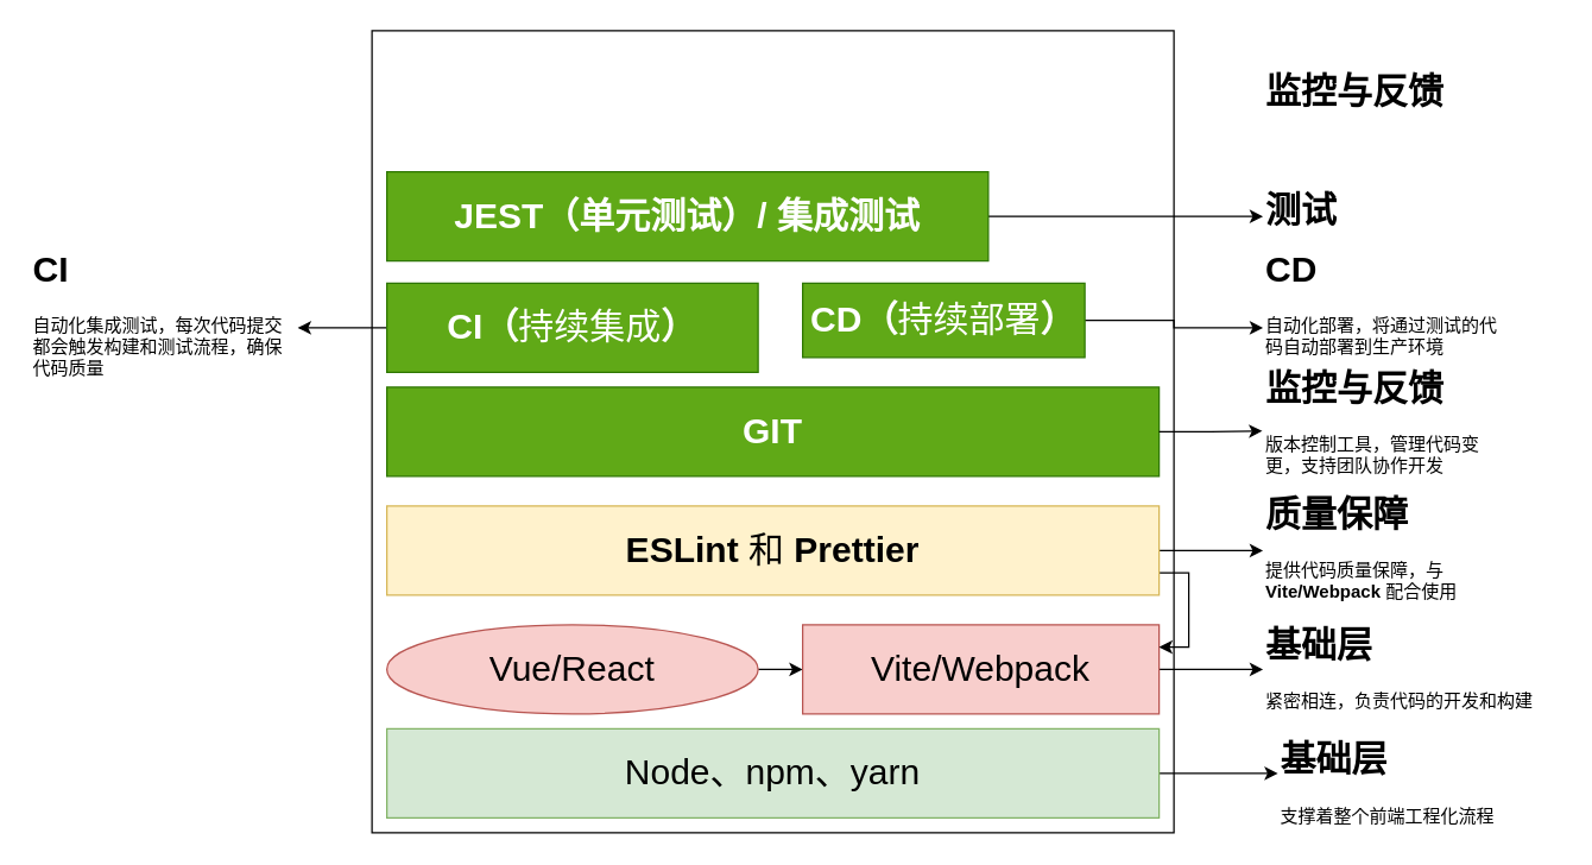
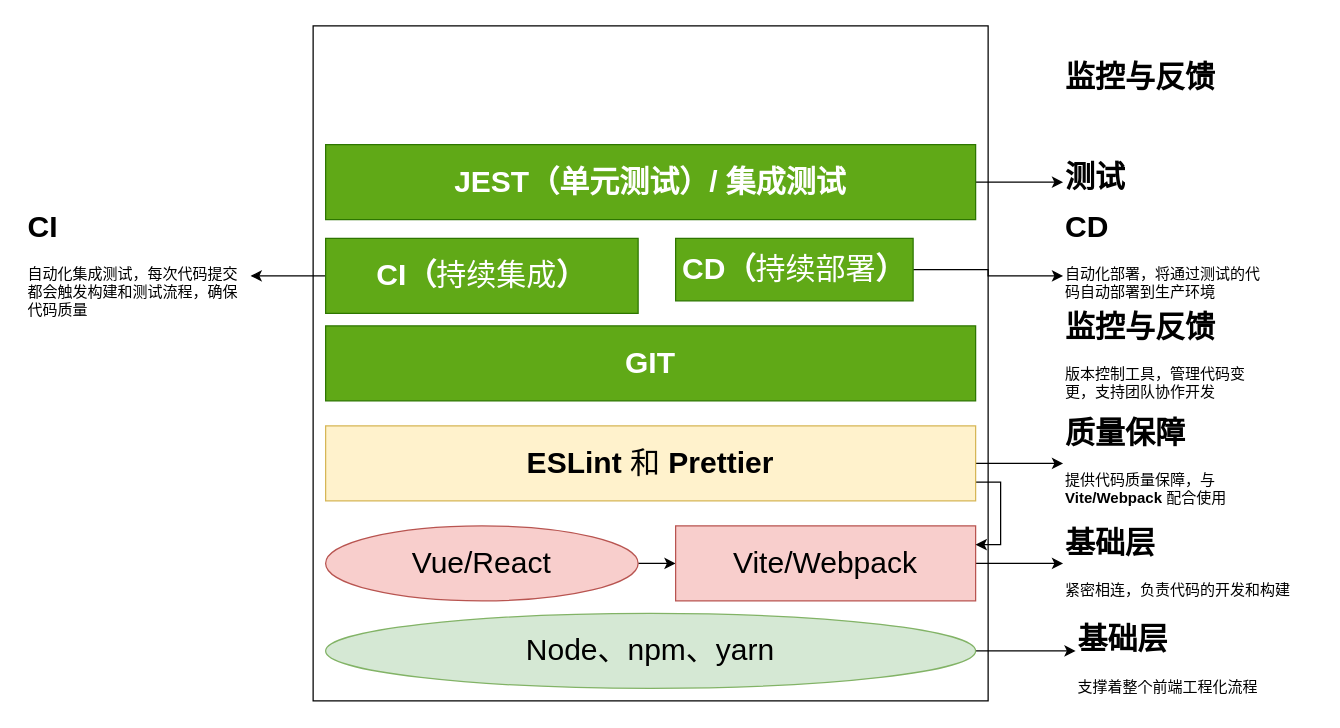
  <mxCell id="0" />
  <mxCell id="1" parent="0" />
  <mxCell id="2" value="" style="whiteSpace=wrap;html=1;aspect=fixed;" vertex="1" parent="1"><mxGeometry x="250" y="20" width="540" height="540" as="geometry" /></mxCell>
  <mxCell id="3" value="" style="edgeStyle=orthogonalEdgeStyle;rounded=0;orthogonalLoop=1;jettySize=auto;html=1;" edge="1" parent="1" source="4"><mxGeometry relative="1" as="geometry"><mxPoint x="860" y="520" as="targetPoint" /></mxGeometry></mxCell>
- <mxCell id="4" value="&lt;font style=&quot;font-size: 24px;&quot;&gt;Node、npm、yarn&lt;/font&gt;" style="rounded=0;whiteSpace=wrap;html=1;fillColor=#d5e8d4;strokeColor=#82b366;" vertex="1" parent="1"><mxGeometry x="260" y="490" width="520" height="60" as="geometry" /></mxCell>
+ <mxCell id="4" value="&lt;font style=&quot;font-size: 24px;&quot;&gt;Node、npm、yarn&lt;/font&gt;" style="ellipse;whiteSpace=wrap;html=1;fillColor=#d5e8d4;strokeColor=#82b366;" vertex="1" parent="1"><mxGeometry x="260" y="490" width="520" height="60" as="geometry" /></mxCell>
  <mxCell id="5" value="&lt;h1 style=&quot;margin-top: 0px;&quot;&gt;基础层&lt;br&gt;&lt;/h1&gt;&lt;p&gt;支撑着整个前端工程化流程&lt;br&gt;&lt;/p&gt;" style="text;html=1;whiteSpace=wrap;overflow=hidden;rounded=0;" vertex="1" parent="1"><mxGeometry x="860" y="490" width="160" height="65" as="geometry" /></mxCell>
  <mxCell id="6" style="edgeStyle=orthogonalEdgeStyle;rounded=0;orthogonalLoop=1;jettySize=auto;html=1;exitX=1;exitY=0.5;exitDx=0;exitDy=0;entryX=0;entryY=0.5;entryDx=0;entryDy=0;" edge="1" parent="1" source="7" target="9"><mxGeometry relative="1" as="geometry" /></mxCell>
  <mxCell id="7" value="&lt;font style=&quot;font-size: 24px;&quot;&gt;Vue/React&lt;/font&gt;" style="ellipse;whiteSpace=wrap;html=1;fillColor=#f8cecc;strokeColor=#b85450;" vertex="1" parent="1"><mxGeometry x="260" y="420" width="250" height="60" as="geometry" /></mxCell>
  <mxCell id="8" style="edgeStyle=orthogonalEdgeStyle;rounded=0;orthogonalLoop=1;jettySize=auto;html=1;exitX=1;exitY=0.5;exitDx=0;exitDy=0;entryX=0;entryY=0.5;entryDx=0;entryDy=0;" edge="1" parent="1" source="9" target="10"><mxGeometry relative="1" as="geometry" /></mxCell>
  <mxCell id="9" value="&lt;font style=&quot;font-size: 24px;&quot;&gt;Vite/Webpack&lt;/font&gt;" style="rounded=0;whiteSpace=wrap;html=1;fillColor=#f8cecc;strokeColor=#b85450;" vertex="1" parent="1"><mxGeometry x="540" y="420" width="240" height="60" as="geometry" /></mxCell>
  <mxCell id="10" value="&lt;h1 style=&quot;margin-top: 0px;&quot;&gt;基础层&lt;/h1&gt;&lt;p&gt;紧密相连，负责代码的开发和构建&lt;br&gt;&lt;/p&gt;" style="text;html=1;whiteSpace=wrap;overflow=hidden;rounded=0;" vertex="1" parent="1"><mxGeometry x="850" y="412.5" width="200" height="75" as="geometry" /></mxCell>
  <mxCell id="11" style="edgeStyle=orthogonalEdgeStyle;rounded=0;orthogonalLoop=1;jettySize=auto;html=1;entryX=0;entryY=0.5;entryDx=0;entryDy=0;" edge="1" parent="1" source="13" target="14"><mxGeometry relative="1" as="geometry"><mxPoint x="830" y="370" as="targetPoint" /></mxGeometry></mxCell>
  <mxCell id="12" style="edgeStyle=orthogonalEdgeStyle;rounded=0;orthogonalLoop=1;jettySize=auto;html=1;exitX=1;exitY=0.75;exitDx=0;exitDy=0;entryX=1;entryY=0.25;entryDx=0;entryDy=0;" edge="1" parent="1" source="13" target="9"><mxGeometry relative="1" as="geometry" /></mxCell>
  <mxCell id="13" value="&lt;font style=&quot;font-size: 24px;&quot;&gt;&lt;strong&gt;ESLint&lt;/strong&gt; 和 &lt;strong&gt;Prettier&lt;/strong&gt;&lt;/font&gt;" style="rounded=0;whiteSpace=wrap;html=1;fillColor=#fff2cc;strokeColor=#d6b656;" vertex="1" parent="1"><mxGeometry x="260" y="340" width="520" height="60" as="geometry" /></mxCell>
  <mxCell id="14" value="&lt;h1 style=&quot;margin-top: 0px;&quot;&gt;质量保障&lt;/h1&gt;&lt;p&gt;提供代码质量保障，与 &lt;strong&gt;Vite/Webpack&lt;/strong&gt; 配合使用&lt;br&gt;&lt;/p&gt;" style="text;html=1;whiteSpace=wrap;overflow=hidden;rounded=0;" vertex="1" parent="1"><mxGeometry x="850" y="325" width="160" height="90" as="geometry" /></mxCell>
  <mxCell id="15" value="&lt;span style=&quot;font-size: 24px;&quot;&gt;&lt;b&gt;GIT&lt;/b&gt;&lt;/span&gt;" style="rounded=0;whiteSpace=wrap;html=1;fillColor=#60a917;strokeColor=#2D7600;fontColor=#ffffff;" vertex="1" parent="1"><mxGeometry x="260" y="260" width="520" height="60" as="geometry" /></mxCell>
  <mxCell id="16" value="&lt;h1 style=&quot;margin-top: 0px;&quot;&gt;监控与反馈&lt;/h1&gt;&lt;p&gt;版本控制工具，管理代码变更，支持团队协作开发&lt;br&gt;&lt;/p&gt;" style="text;html=1;whiteSpace=wrap;overflow=hidden;rounded=0;" vertex="1" parent="1"><mxGeometry x="850" y="240" width="160" height="80" as="geometry" /></mxCell>
- <mxCell id="17" style="edgeStyle=orthogonalEdgeStyle;rounded=0;orthogonalLoop=1;jettySize=auto;html=1;entryX=-0.003;entryY=0.619;entryDx=0;entryDy=0;entryPerimeter=0;" edge="1" parent="1" source="15" target="16"><mxGeometry relative="1" as="geometry" /></mxCell>
  <mxCell id="18" style="edgeStyle=orthogonalEdgeStyle;rounded=0;orthogonalLoop=1;jettySize=auto;html=1;entryX=1;entryY=0.5;entryDx=0;entryDy=0;" edge="1" parent="1" source="19" target="22"><mxGeometry relative="1" as="geometry"><mxPoint x="210" y="210" as="targetPoint" /></mxGeometry></mxCell>
  <mxCell id="19" value="&lt;font style=&quot;font-size: 24px;&quot;&gt;&lt;b style=&quot;&quot;&gt;CI（&lt;/b&gt;&lt;font style=&quot;&quot;&gt;持续集成&lt;/font&gt;&lt;/font&gt;&lt;b style=&quot;font-size: 24px;&quot;&gt;）&lt;/b&gt;" style="rounded=0;whiteSpace=wrap;html=1;fillColor=#60a917;strokeColor=#2D7600;fontColor=#ffffff;" vertex="1" parent="1"><mxGeometry x="260" y="190" width="250" height="60" as="geometry" /></mxCell>
  <mxCell id="20" style="edgeStyle=orthogonalEdgeStyle;rounded=0;orthogonalLoop=1;jettySize=auto;html=1;entryX=0;entryY=0.75;entryDx=0;entryDy=0;" edge="1" parent="1" source="21" target="23"><mxGeometry relative="1" as="geometry"><mxPoint x="850" y="210" as="targetPoint" /></mxGeometry></mxCell>
  <mxCell id="21" value="&lt;span style=&quot;font-size: 24px;&quot;&gt;&lt;b&gt;CD（&lt;/b&gt;&lt;/span&gt;&lt;font style=&quot;font-size: 24px;&quot;&gt;持续部署&lt;/font&gt;&lt;span style=&quot;font-size: 24px;&quot;&gt;&lt;b&gt;）&lt;/b&gt;&lt;/span&gt;" style="rounded=0;whiteSpace=wrap;html=1;fillColor=#60a917;strokeColor=#2D7600;fontColor=#ffffff;" vertex="1" parent="1"><mxGeometry x="540" y="190" width="190" height="50" as="geometry" /></mxCell>
  <mxCell id="22" value="&lt;h1 style=&quot;margin-top: 0px;&quot;&gt;CI&lt;/h1&gt;&lt;p&gt;自动化集成测试，每次代码提交都会触发构建和测试流程，确保代码质量&lt;br&gt;&lt;/p&gt;" style="text;html=1;whiteSpace=wrap;overflow=hidden;rounded=0;" vertex="1" parent="1"><mxGeometry x="20" y="160" width="180" height="120" as="geometry" /></mxCell>
  <mxCell id="23" value="&lt;h1 style=&quot;margin-top: 0px;&quot;&gt;CD&lt;/h1&gt;&lt;p&gt;自动化部署，将通过测试的代码自动部署到生产环境&lt;br&gt;&lt;/p&gt;" style="text;html=1;whiteSpace=wrap;overflow=hidden;rounded=0;" vertex="1" parent="1"><mxGeometry x="850" y="160" width="160" height="80" as="geometry" /></mxCell>
  <mxCell id="24" style="edgeStyle=orthogonalEdgeStyle;rounded=0;orthogonalLoop=1;jettySize=auto;html=1;exitX=1;exitY=0.5;exitDx=0;exitDy=0;entryX=0;entryY=0.5;entryDx=0;entryDy=0;" edge="1" parent="1" source="25" target="26"><mxGeometry relative="1" as="geometry" /></mxCell>
- <mxCell id="25" value="&lt;span style=&quot;font-size: 24px;&quot;&gt;&lt;b&gt;JEST（单元测试）/ 集成测试&lt;/b&gt;&lt;/span&gt;" style="rounded=0;whiteSpace=wrap;html=1;fillColor=#60a917;strokeColor=#2D7600;fontColor=#ffffff;" vertex="1" parent="1"><mxGeometry x="260" y="115" width="405" height="60" as="geometry" /></mxCell>
+ <mxCell id="25" value="&lt;span style=&quot;font-size: 24px;&quot;&gt;&lt;b&gt;JEST（单元测试）/ 集成测试&lt;/b&gt;&lt;/span&gt;" style="rounded=0;whiteSpace=wrap;html=1;fillColor=#60a917;strokeColor=#2D7600;fontColor=#ffffff;" vertex="1" parent="1"><mxGeometry x="260" y="115" width="520" height="60" as="geometry" /></mxCell>
  <mxCell id="26" value="&lt;h1 style=&quot;margin-top: 0px;&quot;&gt;测试&lt;/h1&gt;" style="text;html=1;whiteSpace=wrap;overflow=hidden;rounded=0;" vertex="1" parent="1"><mxGeometry x="850" y="120" width="140" height="50" as="geometry" /></mxCell>
  <mxCell id="27" value="&lt;h1 style=&quot;margin-top: 0px;&quot;&gt;监控与反馈&lt;br&gt;&lt;/h1&gt;&lt;p&gt;&lt;br&gt;&lt;/p&gt;" style="text;html=1;whiteSpace=wrap;overflow=hidden;rounded=0;" vertex="1" parent="1"><mxGeometry x="850" y="40" width="150" height="60" as="geometry" /></mxCell>
